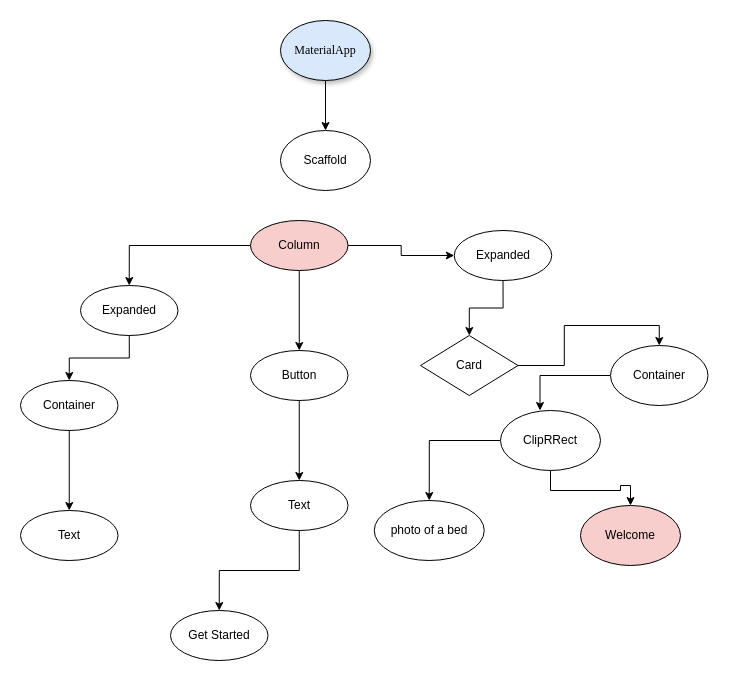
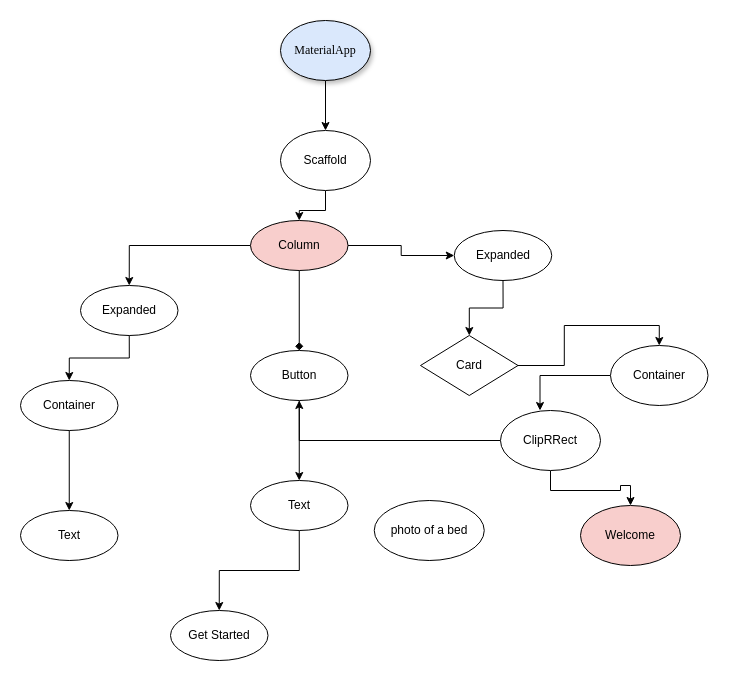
  <mxCell id="0" />
  <mxCell id="1" parent="0" />
  <mxCell id="2" style="edgeStyle=orthogonalEdgeStyle;rounded=0;orthogonalLoop=1;jettySize=auto;html=1;entryX=0.5;entryY=0;entryDx=0;entryDy=0;" edge="1" parent="1" source="3" target="5"><mxGeometry relative="1" as="geometry" /></mxCell>
  <mxCell id="3" value="MaterialApp" style="ellipse;whiteSpace=wrap;html=1;rounded=0;shadow=1;comic=0;labelBackgroundColor=none;strokeWidth=1;fontFamily=Verdana;fontSize=12;align=center;fillColor=#dae8fc;" parent="1" vertex="1"><mxGeometry x="280" y="20" width="90" height="60" as="geometry" /></mxCell>
+ <mxCell id="4" value="" style="edgeStyle=orthogonalEdgeStyle;rounded=0;orthogonalLoop=1;jettySize=auto;html=1;" edge="1" parent="1" source="5" target="13"><mxGeometry relative="1" as="geometry" /></mxCell>
  <mxCell id="5" value="Scaffold" style="ellipse;whiteSpace=wrap;html=1;" vertex="1" parent="1"><mxGeometry x="280" y="130" width="90" height="60" as="geometry" /></mxCell>
  <mxCell id="6" style="edgeStyle=orthogonalEdgeStyle;rounded=0;orthogonalLoop=1;jettySize=auto;html=1;entryX=0.5;entryY=0;entryDx=0;entryDy=0;" edge="1" parent="1" source="7" target="9"><mxGeometry relative="1" as="geometry" /></mxCell>
  <mxCell id="7" value="Card" style="rhombus;whiteSpace=wrap;html=1;" vertex="1" parent="1"><mxGeometry x="420" y="335" width="97.5" height="60" as="geometry" /></mxCell>
  <mxCell id="8" style="edgeStyle=orthogonalEdgeStyle;rounded=0;orthogonalLoop=1;jettySize=auto;html=1;entryX=0.395;entryY=0;entryDx=0;entryDy=0;entryPerimeter=0;" edge="1" parent="1" source="9" target="16"><mxGeometry relative="1" as="geometry" /></mxCell>
  <mxCell id="9" value="Container" style="ellipse;whiteSpace=wrap;html=1;" vertex="1" parent="1"><mxGeometry x="610" y="345" width="97.5" height="60" as="geometry" /></mxCell>
  <mxCell id="10" value="" style="edgeStyle=orthogonalEdgeStyle;rounded=0;orthogonalLoop=1;jettySize=auto;html=1;" edge="1" parent="1" source="13" target="19"><mxGeometry relative="1" as="geometry" /></mxCell>
  <mxCell id="11" value="" style="edgeStyle=orthogonalEdgeStyle;rounded=0;orthogonalLoop=1;jettySize=auto;html=1;" edge="1" parent="1" source="13" target="24"><mxGeometry relative="1" as="geometry" /></mxCell>
- <mxCell id="12" value="" style="edgeStyle=orthogonalEdgeStyle;rounded=0;orthogonalLoop=1;jettySize=auto;html=1;" edge="1" parent="1" source="13" target="26"><mxGeometry relative="1" as="geometry" /></mxCell>
+ <mxCell id="12" value="" style="edgeStyle=orthogonalEdgeStyle;rounded=0;orthogonalLoop=1;jettySize=auto;html=1;endArrow=diamond;" edge="1" parent="1" source="13" target="26"><mxGeometry relative="1" as="geometry" /></mxCell>
  <mxCell id="13" value="Column" style="ellipse;whiteSpace=wrap;html=1;fillColor=#f8cecc;" vertex="1" parent="1"><mxGeometry x="250" y="220" width="97.5" height="50" as="geometry" /></mxCell>
- <mxCell id="14" value="" style="edgeStyle=orthogonalEdgeStyle;rounded=0;orthogonalLoop=1;jettySize=auto;html=1;" edge="1" parent="1" source="16" target="17"><mxGeometry relative="1" as="geometry" /></mxCell>
+ <mxCell id="14" value="" style="edgeStyle=orthogonalEdgeStyle;rounded=0;orthogonalLoop=1;jettySize=auto;html=1;" edge="1" parent="1" source="16" target="26"><mxGeometry relative="1" as="geometry" /></mxCell>
  <mxCell id="15" value="" style="edgeStyle=orthogonalEdgeStyle;rounded=0;orthogonalLoop=1;jettySize=auto;html=1;" edge="1" parent="1" source="16" target="30"><mxGeometry relative="1" as="geometry" /></mxCell>
  <mxCell id="16" value="ClipRRect" style="ellipse;whiteSpace=wrap;html=1;" vertex="1" parent="1"><mxGeometry x="500" y="410" width="100" height="60" as="geometry" /></mxCell>
  <mxCell id="17" value="photo of a bed" style="ellipse;whiteSpace=wrap;html=1;" vertex="1" parent="1"><mxGeometry x="373.75" y="500" width="110" height="60" as="geometry" /></mxCell>
  <mxCell id="18" value="" style="edgeStyle=orthogonalEdgeStyle;rounded=0;orthogonalLoop=1;jettySize=auto;html=1;" edge="1" parent="1" source="19" target="21"><mxGeometry relative="1" as="geometry" /></mxCell>
  <mxCell id="19" value="Expanded" style="ellipse;whiteSpace=wrap;html=1;" vertex="1" parent="1"><mxGeometry x="80" y="285" width="97.5" height="50" as="geometry" /></mxCell>
  <mxCell id="20" value="" style="edgeStyle=orthogonalEdgeStyle;rounded=0;orthogonalLoop=1;jettySize=auto;html=1;" edge="1" parent="1" source="21" target="22"><mxGeometry relative="1" as="geometry" /></mxCell>
  <mxCell id="21" value="Container" style="ellipse;whiteSpace=wrap;html=1;" vertex="1" parent="1"><mxGeometry x="20" y="380" width="97.5" height="50" as="geometry" /></mxCell>
  <mxCell id="22" value="Text" style="ellipse;whiteSpace=wrap;html=1;" vertex="1" parent="1"><mxGeometry x="20" y="510" width="97.5" height="50" as="geometry" /></mxCell>
  <mxCell id="23" value="" style="edgeStyle=orthogonalEdgeStyle;rounded=0;orthogonalLoop=1;jettySize=auto;html=1;" edge="1" parent="1" source="24" target="7"><mxGeometry relative="1" as="geometry" /></mxCell>
  <mxCell id="24" value="Expanded" style="ellipse;whiteSpace=wrap;html=1;" vertex="1" parent="1"><mxGeometry x="453.75" y="230" width="97.5" height="50" as="geometry" /></mxCell>
  <mxCell id="25" value="" style="edgeStyle=orthogonalEdgeStyle;rounded=0;orthogonalLoop=1;jettySize=auto;html=1;" edge="1" parent="1" source="26" target="28"><mxGeometry relative="1" as="geometry" /></mxCell>
  <mxCell id="26" value="Button" style="ellipse;whiteSpace=wrap;html=1;" vertex="1" parent="1"><mxGeometry x="250" y="350" width="97.5" height="50" as="geometry" /></mxCell>
  <mxCell id="27" value="" style="edgeStyle=orthogonalEdgeStyle;rounded=0;orthogonalLoop=1;jettySize=auto;html=1;" edge="1" parent="1" source="28" target="29"><mxGeometry relative="1" as="geometry" /></mxCell>
  <mxCell id="28" value="Text" style="ellipse;whiteSpace=wrap;html=1;" vertex="1" parent="1"><mxGeometry x="250" y="480" width="97.5" height="50" as="geometry" /></mxCell>
  <mxCell id="29" value="Get Started" style="ellipse;whiteSpace=wrap;html=1;" vertex="1" parent="1"><mxGeometry x="170" y="610" width="97.5" height="50" as="geometry" /></mxCell>
  <mxCell id="30" value="Welcome" style="ellipse;whiteSpace=wrap;html=1;fillColor=#f8cecc;" vertex="1" parent="1"><mxGeometry x="580" y="505" width="100" height="60" as="geometry" /></mxCell>
